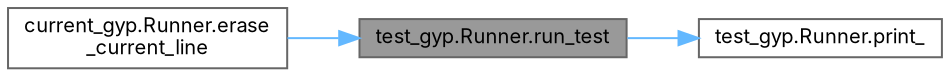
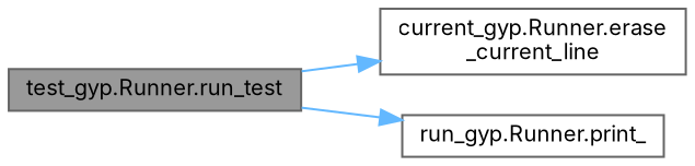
  digraph {
    fontname=Inter
    rankdir=LR
    node [color=grey40 fillcolor=white fontname=Inter fontsize=10 shape=box style=filled]
    edge [color=steelblue1 fontname=Inter fontsize=10 labelfontname=Helvetica labelfontsize=10 style=solid]
    n1 [color=gray40 fillcolor=grey60 fontcolor=black height=0.2 label="test_gyp.Runner.run_test" width=0.4]
    n2 [height=0.2 label="current_gyp.Runner.erase\l_current_line" width=0.4]
-   n3 [height=0.2 label="test_gyp.Runner.print_" width=0.4]
-   n2 -> n1
+   n3 [height=0.2 label="run_gyp.Runner.print_" width=0.4]
+   n1 -> n2
    n1 -> n3
  }
